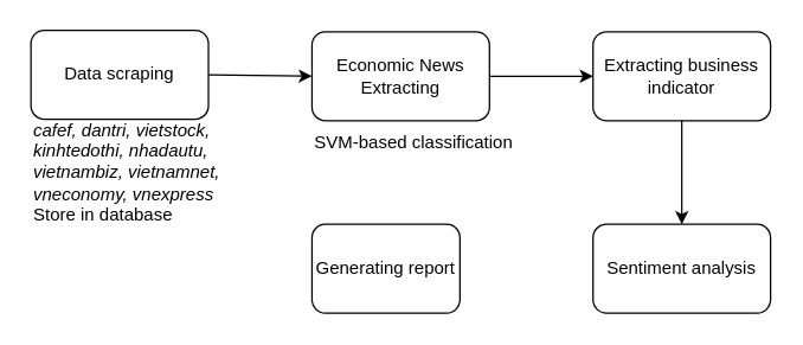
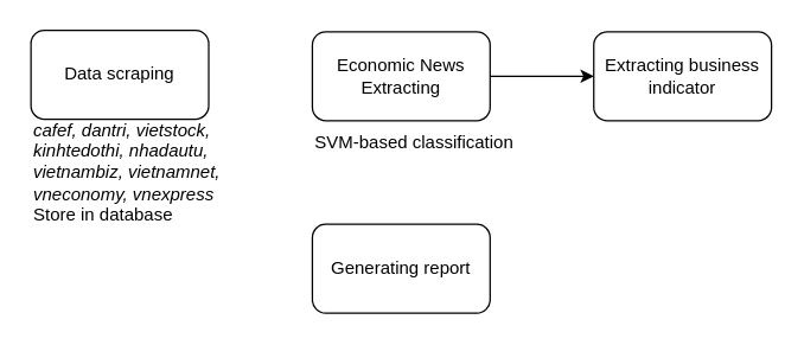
  <mxCell id="0" />
  <mxCell id="1" parent="0" />
  <mxCell id="2" value="Data scraping" style="rounded=1;whiteSpace=wrap;html=1;" parent="1" vertex="1"><mxGeometry x="20" y="20" width="120" height="60" as="geometry" /></mxCell>
  <mxCell id="3" value="&lt;i&gt;cafef, dantri, vietstock, kinhtedothi, nhadautu, vietnambiz, vietnamnet, vneconomy, vnexpress&lt;/i&gt;&lt;div&gt;Store in database&lt;/div&gt;" style="text;html=1;align=left;verticalAlign=middle;whiteSpace=wrap;rounded=0;" parent="1" vertex="1"><mxGeometry x="20" y="81" width="130" height="70" as="geometry" /></mxCell>
  <mxCell id="4" value="Economic News Extracting" style="rounded=1;whiteSpace=wrap;html=1;" parent="1" vertex="1"><mxGeometry x="210" y="21" width="120" height="60" as="geometry" /></mxCell>
- <mxCell id="5" value="" style="endArrow=classic;html=1;rounded=0;exitX=1;exitY=0.5;exitDx=0;exitDy=0;entryX=0;entryY=0.5;entryDx=0;entryDy=0;" parent="1" source="2" target="4" edge="1"><mxGeometry width="50" height="50" relative="1" as="geometry"><mxPoint x="320" y="150" as="sourcePoint" /><mxPoint x="370" y="100" as="targetPoint" /></mxGeometry></mxCell>
  <mxCell id="6" value="SVM-based classification" style="text;html=1;align=left;verticalAlign=middle;whiteSpace=wrap;rounded=0;" parent="1" vertex="1"><mxGeometry x="210" y="81" width="146" height="30" as="geometry" /></mxCell>
  <mxCell id="7" value="Extracting business indicator" style="rounded=1;whiteSpace=wrap;html=1;" parent="1" vertex="1"><mxGeometry x="400" y="21" width="120" height="60" as="geometry" /></mxCell>
  <mxCell id="8" value="" style="endArrow=classic;html=1;rounded=0;exitX=1;exitY=0.5;exitDx=0;exitDy=0;entryX=0;entryY=0.5;entryDx=0;entryDy=0;" parent="1" source="4" target="7" edge="1"><mxGeometry width="50" height="50" relative="1" as="geometry"><mxPoint x="320" y="150" as="sourcePoint" /><mxPoint x="370" y="100" as="targetPoint" /></mxGeometry></mxCell>
- <mxCell id="9" value="Sentiment analysis" style="rounded=1;whiteSpace=wrap;html=1;" parent="1" vertex="1"><mxGeometry x="400" y="151" width="120" height="60" as="geometry" /></mxCell>
- <mxCell id="10" value="" style="endArrow=classic;html=1;rounded=0;exitX=0.5;exitY=1;exitDx=0;exitDy=0;entryX=0.5;entryY=0;entryDx=0;entryDy=0;" parent="1" source="7" target="9" edge="1"><mxGeometry width="50" height="50" relative="1" as="geometry"><mxPoint x="320" y="150" as="sourcePoint" /><mxPoint x="370" y="100" as="targetPoint" /></mxGeometry></mxCell>
- <mxCell id="11" value="Generating report" style="rounded=1;whiteSpace=wrap;html=1;" parent="1" vertex="1"><mxGeometry x="210" y="151" width="100" height="60" as="geometry" /></mxCell>
+ <mxCell id="11" value="Generating report" style="rounded=1;whiteSpace=wrap;html=1;" parent="1" vertex="1"><mxGeometry x="210" y="151" width="120" height="60" as="geometry" /></mxCell>
